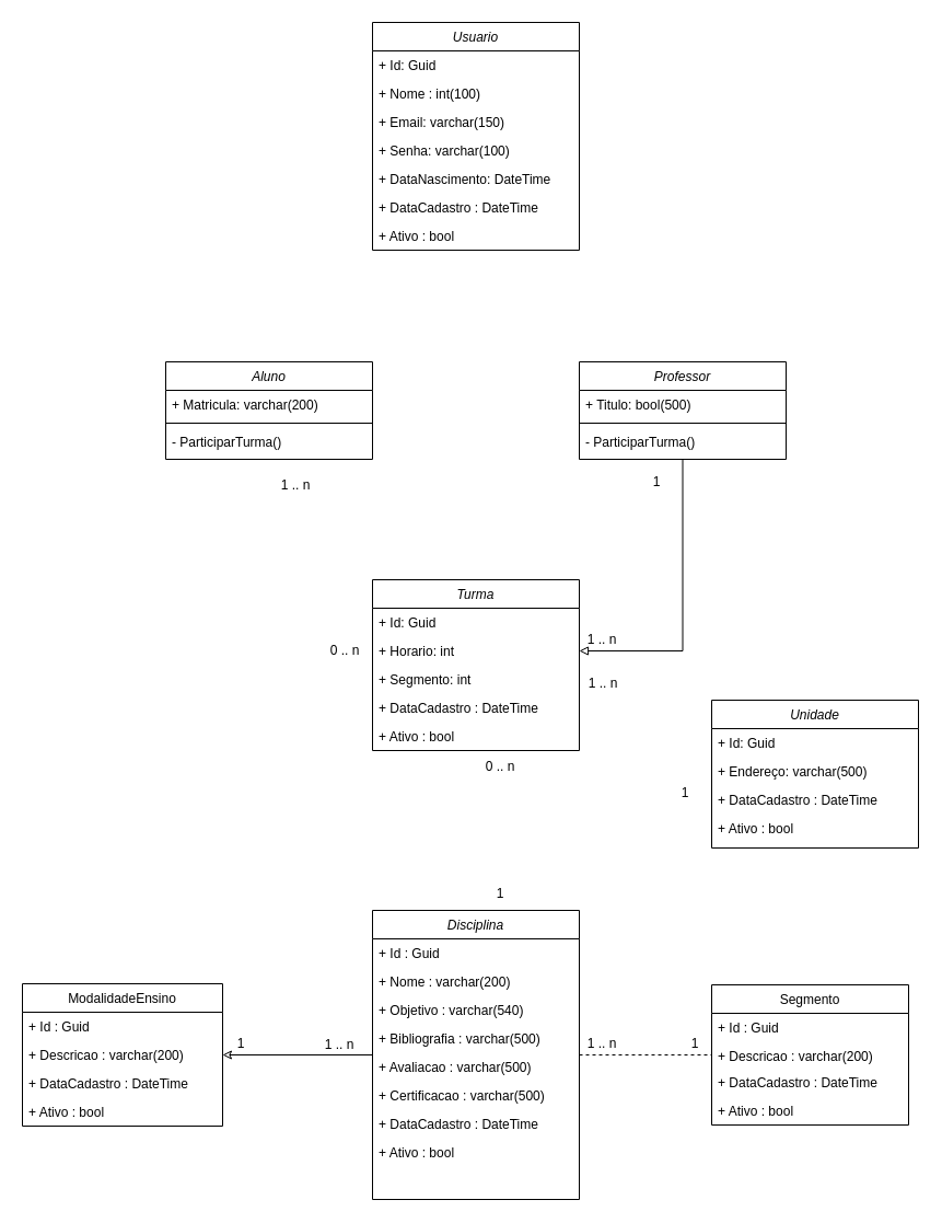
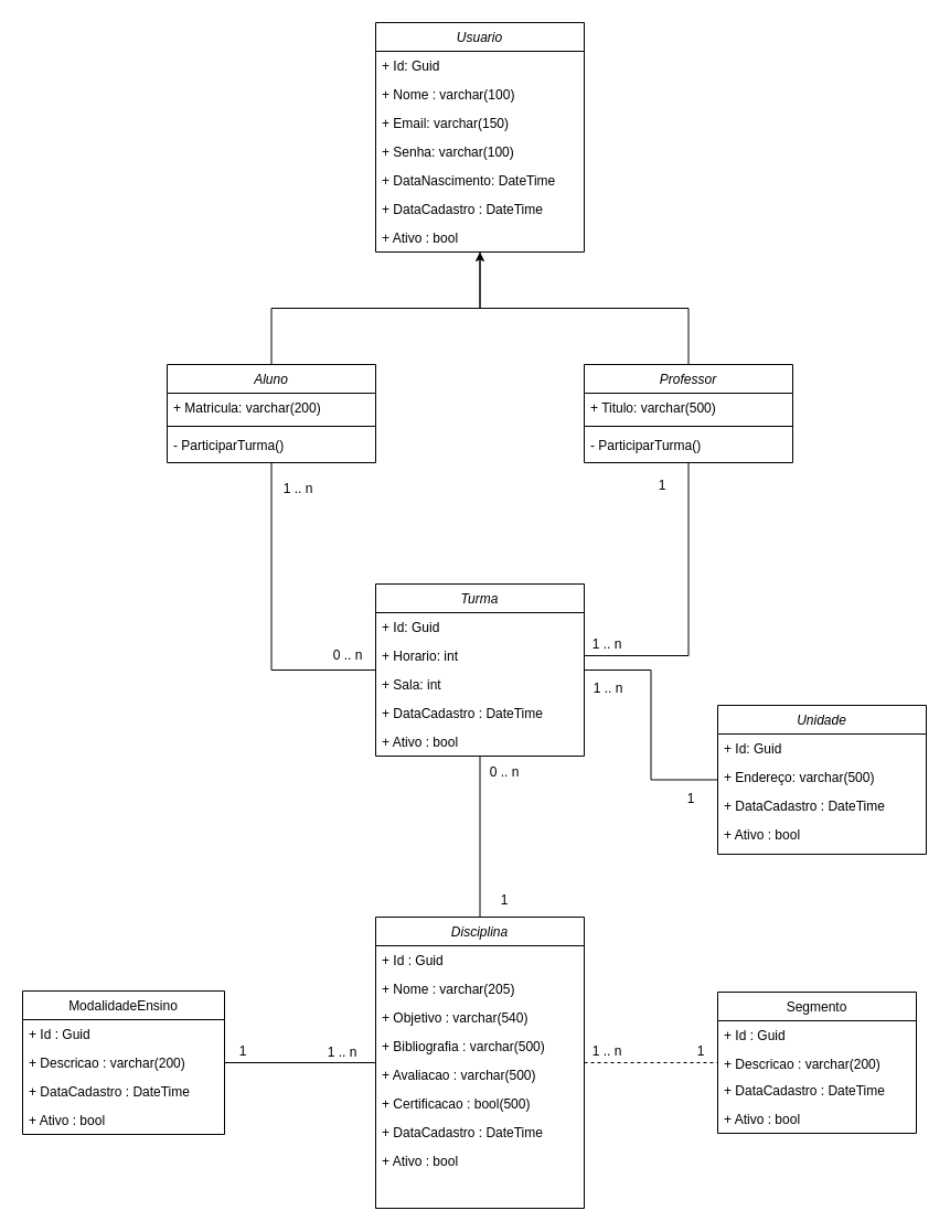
  <mxCell id="0" />
  <mxCell id="1" parent="0" />
- <mxCell id="2" style="edgeStyle=orthogonalEdgeStyle;rounded=0;orthogonalLoop=1;jettySize=auto;html=1;endArrow=classic;endFill=0;" parent="1" source="4" target="20" edge="1"><mxGeometry relative="1" as="geometry" /></mxCell>
+ <mxCell id="2" style="edgeStyle=orthogonalEdgeStyle;rounded=0;orthogonalLoop=1;jettySize=auto;html=1;endArrow=none;endFill=0;" parent="1" source="4" target="20" edge="1"><mxGeometry relative="1" as="geometry" /></mxCell>
  <mxCell id="3" style="edgeStyle=orthogonalEdgeStyle;rounded=0;orthogonalLoop=1;jettySize=auto;html=1;endArrow=none;endFill=0;dashed=1;" parent="1" source="4" target="13" edge="1"><mxGeometry relative="1" as="geometry" /></mxCell>
  <mxCell id="4" value="Disciplina" style="swimlane;fontStyle=2;align=center;verticalAlign=top;childLayout=stackLayout;horizontal=1;startSize=26;horizontalStack=0;resizeParent=1;resizeLast=0;collapsible=1;marginBottom=0;rounded=0;shadow=0;strokeWidth=1;" parent="1" vertex="1"><mxGeometry x="340" y="831" width="189" height="264" as="geometry"><mxRectangle x="230" y="140" width="160" height="26" as="alternateBounds" /></mxGeometry></mxCell>
  <mxCell id="5" value="+ Id : Guid" style="text;align=left;verticalAlign=top;spacingLeft=4;spacingRight=4;overflow=hidden;rotatable=0;points=[[0,0.5],[1,0.5]];portConstraint=eastwest;" parent="4" vertex="1"><mxGeometry y="26" width="189" height="26" as="geometry" /></mxCell>
- <mxCell id="6" value="+ Nome : varchar(200)" style="text;align=left;verticalAlign=top;spacingLeft=4;spacingRight=4;overflow=hidden;rotatable=0;points=[[0,0.5],[1,0.5]];portConstraint=eastwest;" parent="4" vertex="1"><mxGeometry y="52" width="189" height="26" as="geometry" /></mxCell>
+ <mxCell id="6" value="+ Nome : varchar(205)" style="text;align=left;verticalAlign=top;spacingLeft=4;spacingRight=4;overflow=hidden;rotatable=0;points=[[0,0.5],[1,0.5]];portConstraint=eastwest;" parent="4" vertex="1"><mxGeometry y="52" width="189" height="26" as="geometry" /></mxCell>
  <mxCell id="7" value="+ Objetivo : varchar(540)" style="text;align=left;verticalAlign=top;spacingLeft=4;spacingRight=4;overflow=hidden;rotatable=0;points=[[0,0.5],[1,0.5]];portConstraint=eastwest;rounded=0;shadow=0;html=0;" parent="4" vertex="1"><mxGeometry y="78" width="189" height="26" as="geometry" /></mxCell>
  <mxCell id="8" value="+ Bibliografia : varchar(500)" style="text;align=left;verticalAlign=top;spacingLeft=4;spacingRight=4;overflow=hidden;rotatable=0;points=[[0,0.5],[1,0.5]];portConstraint=eastwest;rounded=0;shadow=0;html=0;" parent="4" vertex="1"><mxGeometry y="104" width="189" height="26" as="geometry" /></mxCell>
  <mxCell id="9" value="+ Avaliacao : varchar(500)" style="text;align=left;verticalAlign=top;spacingLeft=4;spacingRight=4;overflow=hidden;rotatable=0;points=[[0,0.5],[1,0.5]];portConstraint=eastwest;rounded=0;shadow=0;html=0;" parent="4" vertex="1"><mxGeometry y="130" width="189" height="26" as="geometry" /></mxCell>
- <mxCell id="10" value="+ Certificacao : varchar(500)" style="text;align=left;verticalAlign=top;spacingLeft=4;spacingRight=4;overflow=hidden;rotatable=0;points=[[0,0.5],[1,0.5]];portConstraint=eastwest;rounded=0;shadow=0;html=0;" parent="4" vertex="1"><mxGeometry y="156" width="189" height="26" as="geometry" /></mxCell>
+ <mxCell id="10" value="+ Certificacao : bool(500)" style="text;align=left;verticalAlign=top;spacingLeft=4;spacingRight=4;overflow=hidden;rotatable=0;points=[[0,0.5],[1,0.5]];portConstraint=eastwest;rounded=0;shadow=0;html=0;" parent="4" vertex="1"><mxGeometry y="156" width="189" height="26" as="geometry" /></mxCell>
  <mxCell id="11" value="+ DataCadastro : DateTime" style="text;align=left;verticalAlign=top;spacingLeft=4;spacingRight=4;overflow=hidden;rotatable=0;points=[[0,0.5],[1,0.5]];portConstraint=eastwest;rounded=0;shadow=0;html=0;" parent="4" vertex="1"><mxGeometry y="182" width="189" height="26" as="geometry" /></mxCell>
  <mxCell id="12" value="+ Ativo : bool" style="text;align=left;verticalAlign=top;spacingLeft=4;spacingRight=4;overflow=hidden;rotatable=0;points=[[0,0.5],[1,0.5]];portConstraint=eastwest;rounded=0;shadow=0;html=0;" parent="4" vertex="1"><mxGeometry y="208" width="189" height="26" as="geometry" /></mxCell>
  <mxCell id="13" value="Segmento" style="swimlane;fontStyle=0;align=center;verticalAlign=top;childLayout=stackLayout;horizontal=1;startSize=26;horizontalStack=0;resizeParent=1;resizeLast=0;collapsible=1;marginBottom=0;rounded=0;shadow=0;strokeWidth=1;" parent="1" vertex="1"><mxGeometry x="650" y="899" width="180" height="128" as="geometry"><mxRectangle x="340" y="380" width="170" height="26" as="alternateBounds" /></mxGeometry></mxCell>
  <mxCell id="14" value="+ Id : Guid" style="text;align=left;verticalAlign=top;spacingLeft=4;spacingRight=4;overflow=hidden;rotatable=0;points=[[0,0.5],[1,0.5]];portConstraint=eastwest;" parent="13" vertex="1"><mxGeometry y="26" width="180" height="26" as="geometry" /></mxCell>
  <mxCell id="15" value="+ Descricao : varchar(200)" style="text;align=left;verticalAlign=top;spacingLeft=4;spacingRight=4;overflow=hidden;rotatable=0;points=[[0,0.5],[1,0.5]];portConstraint=eastwest;" parent="13" vertex="1"><mxGeometry y="52" width="180" height="24" as="geometry" /></mxCell>
  <mxCell id="16" value="+ DataCadastro : DateTime" style="text;align=left;verticalAlign=top;spacingLeft=4;spacingRight=4;overflow=hidden;rotatable=0;points=[[0,0.5],[1,0.5]];portConstraint=eastwest;rounded=0;shadow=0;html=0;" parent="13" vertex="1"><mxGeometry y="76" width="180" height="26" as="geometry" /></mxCell>
  <mxCell id="17" value="+ Ativo : bool" style="text;align=left;verticalAlign=top;spacingLeft=4;spacingRight=4;overflow=hidden;rotatable=0;points=[[0,0.5],[1,0.5]];portConstraint=eastwest;" parent="13" vertex="1"><mxGeometry y="102" width="180" height="26" as="geometry" /></mxCell>
  <mxCell id="18" value="1 .. n" style="text;html=1;strokeColor=none;fillColor=none;align=center;verticalAlign=middle;whiteSpace=wrap;rounded=0;rotation=0;" parent="1" vertex="1"><mxGeometry x="520" y="938" width="60" height="30" as="geometry" /></mxCell>
  <mxCell id="19" value="1" style="text;html=1;strokeColor=none;fillColor=none;align=center;verticalAlign=middle;whiteSpace=wrap;rounded=0;" parent="1" vertex="1"><mxGeometry x="604.5" y="938" width="60" height="30" as="geometry" /></mxCell>
  <mxCell id="20" value="ModalidadeEnsino" style="swimlane;fontStyle=0;align=center;verticalAlign=top;childLayout=stackLayout;horizontal=1;startSize=26;horizontalStack=0;resizeParent=1;resizeLast=0;collapsible=1;marginBottom=0;rounded=0;shadow=0;strokeWidth=1;" parent="1" vertex="1"><mxGeometry x="20" y="898" width="183" height="130" as="geometry"><mxRectangle x="130" y="380" width="160" height="26" as="alternateBounds" /></mxGeometry></mxCell>
  <mxCell id="21" value="+ Id : Guid" style="text;align=left;verticalAlign=top;spacingLeft=4;spacingRight=4;overflow=hidden;rotatable=0;points=[[0,0.5],[1,0.5]];portConstraint=eastwest;" parent="20" vertex="1"><mxGeometry y="26" width="183" height="26" as="geometry" /></mxCell>
  <mxCell id="22" value="+ Descricao : varchar(200)" style="text;align=left;verticalAlign=top;spacingLeft=4;spacingRight=4;overflow=hidden;rotatable=0;points=[[0,0.5],[1,0.5]];portConstraint=eastwest;" parent="20" vertex="1"><mxGeometry y="52" width="183" height="26" as="geometry" /></mxCell>
  <mxCell id="23" value="+ DataCadastro : DateTime" style="text;align=left;verticalAlign=top;spacingLeft=4;spacingRight=4;overflow=hidden;rotatable=0;points=[[0,0.5],[1,0.5]];portConstraint=eastwest;rounded=0;shadow=0;html=0;" parent="20" vertex="1"><mxGeometry y="78" width="183" height="26" as="geometry" /></mxCell>
  <mxCell id="24" value="+ Ativo : bool" style="text;align=left;verticalAlign=top;spacingLeft=4;spacingRight=4;overflow=hidden;rotatable=0;points=[[0,0.5],[1,0.5]];portConstraint=eastwest;" parent="20" vertex="1"><mxGeometry y="104" width="183" height="26" as="geometry" /></mxCell>
  <mxCell id="25" value="1 .. n" style="text;html=1;strokeColor=none;fillColor=none;align=center;verticalAlign=middle;whiteSpace=wrap;rounded=0;rotation=0;" parent="1" vertex="1"><mxGeometry x="280" y="939" width="60" height="30" as="geometry" /></mxCell>
  <mxCell id="26" value="1" style="text;html=1;strokeColor=none;fillColor=none;align=center;verticalAlign=middle;whiteSpace=wrap;rounded=0;" parent="1" vertex="1"><mxGeometry x="190" y="938" width="60" height="30" as="geometry" /></mxCell>
+ <mxCell id="27" style="edgeStyle=orthogonalEdgeStyle;rounded=0;orthogonalLoop=1;jettySize=auto;html=1;entryX=0.5;entryY=0;entryDx=0;entryDy=0;endArrow=none;endFill=0;" parent="1" source="29" target="4" edge="1"><mxGeometry relative="1" as="geometry" /></mxCell>
+ <mxCell id="28" style="edgeStyle=orthogonalEdgeStyle;rounded=0;orthogonalLoop=1;jettySize=auto;html=1;endArrow=none;endFill=0;" parent="1" source="29" target="55" edge="1"><mxGeometry relative="1" as="geometry" /></mxCell>
  <mxCell id="29" value="Turma" style="swimlane;fontStyle=2;align=center;verticalAlign=top;childLayout=stackLayout;horizontal=1;startSize=26;horizontalStack=0;resizeParent=1;resizeLast=0;collapsible=1;marginBottom=0;rounded=0;shadow=0;strokeWidth=1;" parent="1" vertex="1"><mxGeometry x="340" y="529" width="189" height="156" as="geometry"><mxRectangle x="230" y="140" width="160" height="26" as="alternateBounds" /></mxGeometry></mxCell>
  <mxCell id="30" value="+ Id: Guid" style="text;align=left;verticalAlign=top;spacingLeft=4;spacingRight=4;overflow=hidden;rotatable=0;points=[[0,0.5],[1,0.5]];portConstraint=eastwest;" parent="29" vertex="1"><mxGeometry y="26" width="189" height="26" as="geometry" /></mxCell>
  <mxCell id="31" value="+ Horario: int" style="text;align=left;verticalAlign=top;spacingLeft=4;spacingRight=4;overflow=hidden;rotatable=0;points=[[0,0.5],[1,0.5]];portConstraint=eastwest;rounded=0;shadow=0;html=0;" parent="29" vertex="1"><mxGeometry y="52" width="189" height="26" as="geometry" /></mxCell>
- <mxCell id="32" value="+ Segmento: int" style="text;align=left;verticalAlign=top;spacingLeft=4;spacingRight=4;overflow=hidden;rotatable=0;points=[[0,0.5],[1,0.5]];portConstraint=eastwest;rounded=0;shadow=0;html=0;" parent="29" vertex="1"><mxGeometry y="78" width="189" height="26" as="geometry" /></mxCell>
+ <mxCell id="32" value="+ Sala: int" style="text;align=left;verticalAlign=top;spacingLeft=4;spacingRight=4;overflow=hidden;rotatable=0;points=[[0,0.5],[1,0.5]];portConstraint=eastwest;rounded=0;shadow=0;html=0;" parent="29" vertex="1"><mxGeometry y="78" width="189" height="26" as="geometry" /></mxCell>
  <mxCell id="33" value="+ DataCadastro : DateTime" style="text;align=left;verticalAlign=top;spacingLeft=4;spacingRight=4;overflow=hidden;rotatable=0;points=[[0,0.5],[1,0.5]];portConstraint=eastwest;rounded=0;shadow=0;html=0;" parent="29" vertex="1"><mxGeometry y="104" width="189" height="26" as="geometry" /></mxCell>
  <mxCell id="34" value="+ Ativo : bool" style="text;align=left;verticalAlign=top;spacingLeft=4;spacingRight=4;overflow=hidden;rotatable=0;points=[[0,0.5],[1,0.5]];portConstraint=eastwest;rounded=0;shadow=0;html=0;" parent="29" vertex="1"><mxGeometry y="130" width="189" height="26" as="geometry" /></mxCell>
+ <mxCell id="35" style="edgeStyle=orthogonalEdgeStyle;rounded=0;orthogonalLoop=1;jettySize=auto;html=1;exitX=0.5;exitY=1;exitDx=0;exitDy=0;entryX=0.5;entryY=0;entryDx=0;entryDy=0;endArrow=none;endFill=0;startArrow=classic;startFill=1;" parent="1" source="36" target="50" edge="1"><mxGeometry relative="1" as="geometry" /></mxCell>
  <mxCell id="36" value="Usuario" style="swimlane;fontStyle=2;align=center;verticalAlign=top;childLayout=stackLayout;horizontal=1;startSize=26;horizontalStack=0;resizeParent=1;resizeLast=0;collapsible=1;marginBottom=0;rounded=0;shadow=0;strokeWidth=1;" parent="1" vertex="1"><mxGeometry x="340" y="20" width="189" height="208" as="geometry"><mxRectangle x="230" y="140" width="160" height="26" as="alternateBounds" /></mxGeometry></mxCell>
  <mxCell id="37" value="+ Id: Guid" style="text;align=left;verticalAlign=top;spacingLeft=4;spacingRight=4;overflow=hidden;rotatable=0;points=[[0,0.5],[1,0.5]];portConstraint=eastwest;" parent="36" vertex="1"><mxGeometry y="26" width="189" height="26" as="geometry" /></mxCell>
- <mxCell id="38" value="+ Nome : int(100)" style="text;align=left;verticalAlign=top;spacingLeft=4;spacingRight=4;overflow=hidden;rotatable=0;points=[[0,0.5],[1,0.5]];portConstraint=eastwest;" parent="36" vertex="1"><mxGeometry y="52" width="189" height="26" as="geometry" /></mxCell>
+ <mxCell id="38" value="+ Nome : varchar(100)" style="text;align=left;verticalAlign=top;spacingLeft=4;spacingRight=4;overflow=hidden;rotatable=0;points=[[0,0.5],[1,0.5]];portConstraint=eastwest;" parent="36" vertex="1"><mxGeometry y="52" width="189" height="26" as="geometry" /></mxCell>
  <mxCell id="39" value="+ Email: varchar(150)" style="text;align=left;verticalAlign=top;spacingLeft=4;spacingRight=4;overflow=hidden;rotatable=0;points=[[0,0.5],[1,0.5]];portConstraint=eastwest;rounded=0;shadow=0;html=0;" parent="36" vertex="1"><mxGeometry y="78" width="189" height="26" as="geometry" /></mxCell>
  <mxCell id="40" value="+ Senha: varchar(100)" style="text;align=left;verticalAlign=top;spacingLeft=4;spacingRight=4;overflow=hidden;rotatable=0;points=[[0,0.5],[1,0.5]];portConstraint=eastwest;rounded=0;shadow=0;html=0;" parent="36" vertex="1"><mxGeometry y="104" width="189" height="26" as="geometry" /></mxCell>
  <mxCell id="41" value="+ DataNascimento: DateTime" style="text;align=left;verticalAlign=top;spacingLeft=4;spacingRight=4;overflow=hidden;rotatable=0;points=[[0,0.5],[1,0.5]];portConstraint=eastwest;rounded=0;shadow=0;html=0;" parent="36" vertex="1"><mxGeometry y="130" width="189" height="26" as="geometry" /></mxCell>
  <mxCell id="42" value="+ DataCadastro : DateTime" style="text;align=left;verticalAlign=top;spacingLeft=4;spacingRight=4;overflow=hidden;rotatable=0;points=[[0,0.5],[1,0.5]];portConstraint=eastwest;rounded=0;shadow=0;html=0;" parent="36" vertex="1"><mxGeometry y="156" width="189" height="26" as="geometry" /></mxCell>
  <mxCell id="43" value="+ Ativo : bool" style="text;align=left;verticalAlign=top;spacingLeft=4;spacingRight=4;overflow=hidden;rotatable=0;points=[[0,0.5],[1,0.5]];portConstraint=eastwest;rounded=0;shadow=0;html=0;" parent="36" vertex="1"><mxGeometry y="182" width="189" height="26" as="geometry" /></mxCell>
+ <mxCell id="44" style="edgeStyle=orthogonalEdgeStyle;rounded=0;orthogonalLoop=1;jettySize=auto;html=1;exitX=0.5;exitY=1;exitDx=0;exitDy=0;entryX=0;entryY=0.5;entryDx=0;entryDy=0;endArrow=none;endFill=0;" parent="1" source="45" target="29" edge="1"><mxGeometry relative="1" as="geometry" /></mxCell>
  <mxCell id="45" value="Aluno" style="swimlane;fontStyle=2;align=center;verticalAlign=top;childLayout=stackLayout;horizontal=1;startSize=26;horizontalStack=0;resizeParent=1;resizeLast=0;collapsible=1;marginBottom=0;rounded=0;shadow=0;strokeWidth=1;" parent="1" vertex="1"><mxGeometry x="151" y="330" width="189" height="89" as="geometry"><mxRectangle x="230" y="140" width="160" height="26" as="alternateBounds" /></mxGeometry></mxCell>
  <mxCell id="46" value="+ Matricula: varchar(200)" style="text;align=left;verticalAlign=top;spacingLeft=4;spacingRight=4;overflow=hidden;rotatable=0;points=[[0,0.5],[1,0.5]];portConstraint=eastwest;rounded=0;shadow=0;html=0;" parent="45" vertex="1"><mxGeometry y="26" width="189" height="26" as="geometry" /></mxCell>
  <mxCell id="47" value="" style="line;strokeWidth=1;fillColor=none;align=left;verticalAlign=middle;spacingTop=-1;spacingLeft=3;spacingRight=3;rotatable=0;labelPosition=right;points=[];portConstraint=eastwest;strokeColor=inherit;" parent="45" vertex="1"><mxGeometry y="52" width="189" height="8" as="geometry" /></mxCell>
  <mxCell id="48" value="- ParticiparTurma()" style="text;align=left;verticalAlign=top;spacingLeft=4;spacingRight=4;overflow=hidden;rotatable=0;points=[[0,0.5],[1,0.5]];portConstraint=eastwest;rounded=0;shadow=0;html=0;" parent="45" vertex="1"><mxGeometry y="60" width="189" height="26" as="geometry" /></mxCell>
- <mxCell id="49" style="edgeStyle=orthogonalEdgeStyle;rounded=0;orthogonalLoop=1;jettySize=auto;html=1;entryX=1;entryY=0.5;entryDx=0;entryDy=0;endArrow=block;endFill=0;" parent="1" source="50" target="31" edge="1"><mxGeometry relative="1" as="geometry" /></mxCell>
+ <mxCell id="49" style="edgeStyle=orthogonalEdgeStyle;rounded=0;orthogonalLoop=1;jettySize=auto;html=1;entryX=1;entryY=0.5;entryDx=0;entryDy=0;endArrow=none;endFill=0;" parent="1" source="50" target="31" edge="1"><mxGeometry relative="1" as="geometry" /></mxCell>
  <mxCell id="50" value="Professor" style="swimlane;fontStyle=2;align=center;verticalAlign=top;childLayout=stackLayout;horizontal=1;startSize=26;horizontalStack=0;resizeParent=1;resizeLast=0;collapsible=1;marginBottom=0;rounded=0;shadow=0;strokeWidth=1;" parent="1" vertex="1"><mxGeometry x="529" y="330" width="189" height="89" as="geometry"><mxRectangle x="230" y="140" width="160" height="26" as="alternateBounds" /></mxGeometry></mxCell>
- <mxCell id="51" value="+ Titulo: bool(500)" style="text;align=left;verticalAlign=top;spacingLeft=4;spacingRight=4;overflow=hidden;rotatable=0;points=[[0,0.5],[1,0.5]];portConstraint=eastwest;rounded=0;shadow=0;html=0;" parent="50" vertex="1"><mxGeometry y="26" width="189" height="26" as="geometry" /></mxCell>
+ <mxCell id="51" value="+ Titulo: varchar(500)" style="text;align=left;verticalAlign=top;spacingLeft=4;spacingRight=4;overflow=hidden;rotatable=0;points=[[0,0.5],[1,0.5]];portConstraint=eastwest;rounded=0;shadow=0;html=0;" parent="50" vertex="1"><mxGeometry y="26" width="189" height="26" as="geometry" /></mxCell>
  <mxCell id="52" value="" style="line;strokeWidth=1;fillColor=none;align=left;verticalAlign=middle;spacingTop=-1;spacingLeft=3;spacingRight=3;rotatable=0;labelPosition=right;points=[];portConstraint=eastwest;strokeColor=inherit;" parent="50" vertex="1"><mxGeometry y="52" width="189" height="8" as="geometry" /></mxCell>
  <mxCell id="53" value="- ParticiparTurma()" style="text;align=left;verticalAlign=top;spacingLeft=4;spacingRight=4;overflow=hidden;rotatable=0;points=[[0,0.5],[1,0.5]];portConstraint=eastwest;rounded=0;shadow=0;html=0;" parent="50" vertex="1"><mxGeometry y="60" width="189" height="26" as="geometry" /></mxCell>
+ <mxCell id="54" style="edgeStyle=orthogonalEdgeStyle;rounded=0;orthogonalLoop=1;jettySize=auto;html=1;entryX=0.5;entryY=0;entryDx=0;entryDy=0;exitX=0.5;exitY=1;exitDx=0;exitDy=0;endArrow=none;endFill=0;" parent="1" source="36" target="45" edge="1"><mxGeometry relative="1" as="geometry"><mxPoint x="280" y="278" as="sourcePoint" /></mxGeometry></mxCell>
  <mxCell id="55" value="Unidade" style="swimlane;fontStyle=2;align=center;verticalAlign=top;childLayout=stackLayout;horizontal=1;startSize=26;horizontalStack=0;resizeParent=1;resizeLast=0;collapsible=1;marginBottom=0;rounded=0;shadow=0;strokeWidth=1;" parent="1" vertex="1"><mxGeometry x="650" y="639" width="189" height="135" as="geometry"><mxRectangle x="230" y="140" width="160" height="26" as="alternateBounds" /></mxGeometry></mxCell>
  <mxCell id="56" value="+ Id: Guid" style="text;align=left;verticalAlign=top;spacingLeft=4;spacingRight=4;overflow=hidden;rotatable=0;points=[[0,0.5],[1,0.5]];portConstraint=eastwest;" parent="55" vertex="1"><mxGeometry y="26" width="189" height="26" as="geometry" /></mxCell>
  <mxCell id="57" value="+ Endereço: varchar(500)" style="text;align=left;verticalAlign=top;spacingLeft=4;spacingRight=4;overflow=hidden;rotatable=0;points=[[0,0.5],[1,0.5]];portConstraint=eastwest;rounded=0;shadow=0;html=0;" parent="55" vertex="1"><mxGeometry y="52" width="189" height="26" as="geometry" /></mxCell>
  <mxCell id="58" value="+ DataCadastro : DateTime" style="text;align=left;verticalAlign=top;spacingLeft=4;spacingRight=4;overflow=hidden;rotatable=0;points=[[0,0.5],[1,0.5]];portConstraint=eastwest;rounded=0;shadow=0;html=0;" parent="55" vertex="1"><mxGeometry y="78" width="189" height="26" as="geometry" /></mxCell>
  <mxCell id="59" value="+ Ativo : bool" style="text;align=left;verticalAlign=top;spacingLeft=4;spacingRight=4;overflow=hidden;rotatable=0;points=[[0,0.5],[1,0.5]];portConstraint=eastwest;rounded=0;shadow=0;html=0;" parent="55" vertex="1"><mxGeometry y="104" width="189" height="26" as="geometry" /></mxCell>
  <mxCell id="60" value="1 .. n" style="text;html=1;strokeColor=none;fillColor=none;align=center;verticalAlign=middle;whiteSpace=wrap;rounded=0;" parent="1" vertex="1"><mxGeometry x="521" y="609" width="60" height="30" as="geometry" /></mxCell>
  <mxCell id="61" value="1" style="text;html=1;strokeColor=none;fillColor=none;align=center;verticalAlign=middle;whiteSpace=wrap;rounded=0;" parent="1" vertex="1"><mxGeometry x="596" y="709" width="60" height="30" as="geometry" /></mxCell>
  <mxCell id="62" value="1" style="text;html=1;strokeColor=none;fillColor=none;align=center;verticalAlign=middle;whiteSpace=wrap;rounded=0;" parent="1" vertex="1"><mxGeometry x="427" y="801" width="60" height="30" as="geometry" /></mxCell>
  <mxCell id="63" value="0 .. n" style="text;html=1;strokeColor=none;fillColor=none;align=center;verticalAlign=middle;whiteSpace=wrap;rounded=0;" parent="1" vertex="1"><mxGeometry x="427" y="685" width="60" height="30" as="geometry" /></mxCell>
  <mxCell id="64" value="0 .. n" style="text;html=1;strokeColor=none;fillColor=none;align=center;verticalAlign=middle;whiteSpace=wrap;rounded=0;" parent="1" vertex="1"><mxGeometry x="285" y="579" width="60" height="30" as="geometry" /></mxCell>
  <mxCell id="65" value="1 .. n" style="text;html=1;strokeColor=none;fillColor=none;align=center;verticalAlign=middle;whiteSpace=wrap;rounded=0;" parent="1" vertex="1"><mxGeometry x="240" y="428" width="60" height="30" as="geometry" /></mxCell>
  <mxCell id="66" value="1 .. n" style="text;html=1;strokeColor=none;fillColor=none;align=center;verticalAlign=middle;whiteSpace=wrap;rounded=0;" parent="1" vertex="1"><mxGeometry x="520" y="569" width="60" height="30" as="geometry" /></mxCell>
  <mxCell id="67" value="1" style="text;html=1;strokeColor=none;fillColor=none;align=center;verticalAlign=middle;whiteSpace=wrap;rounded=0;" parent="1" vertex="1"><mxGeometry x="570" y="425" width="60" height="30" as="geometry" /></mxCell>
